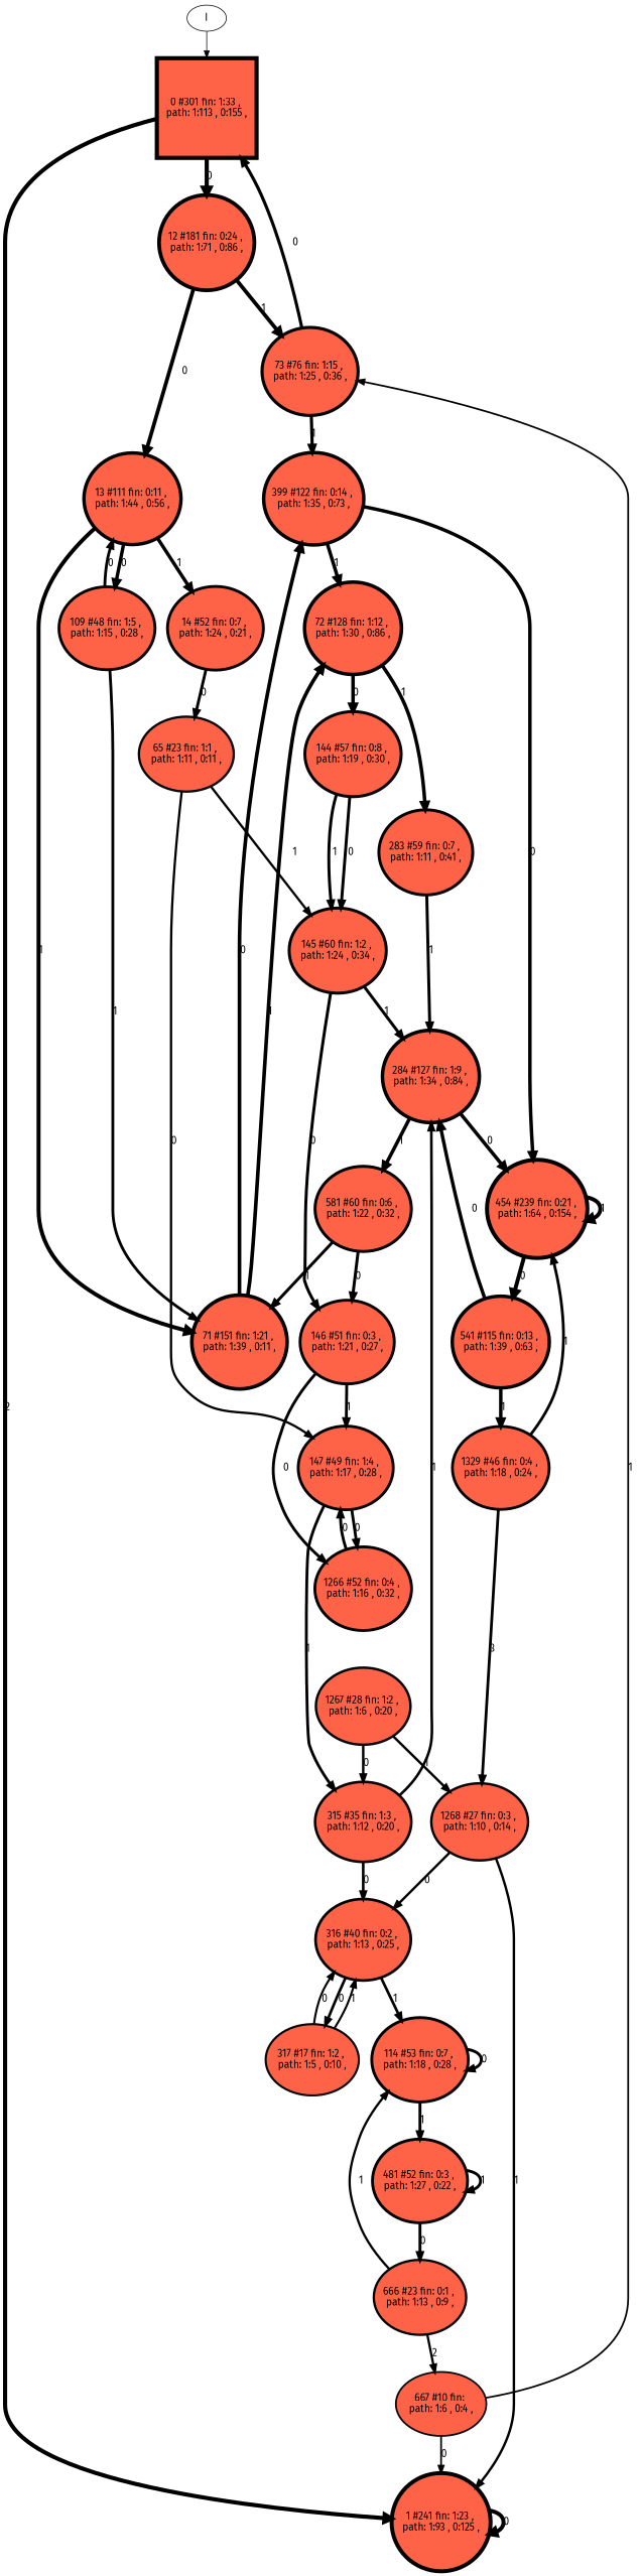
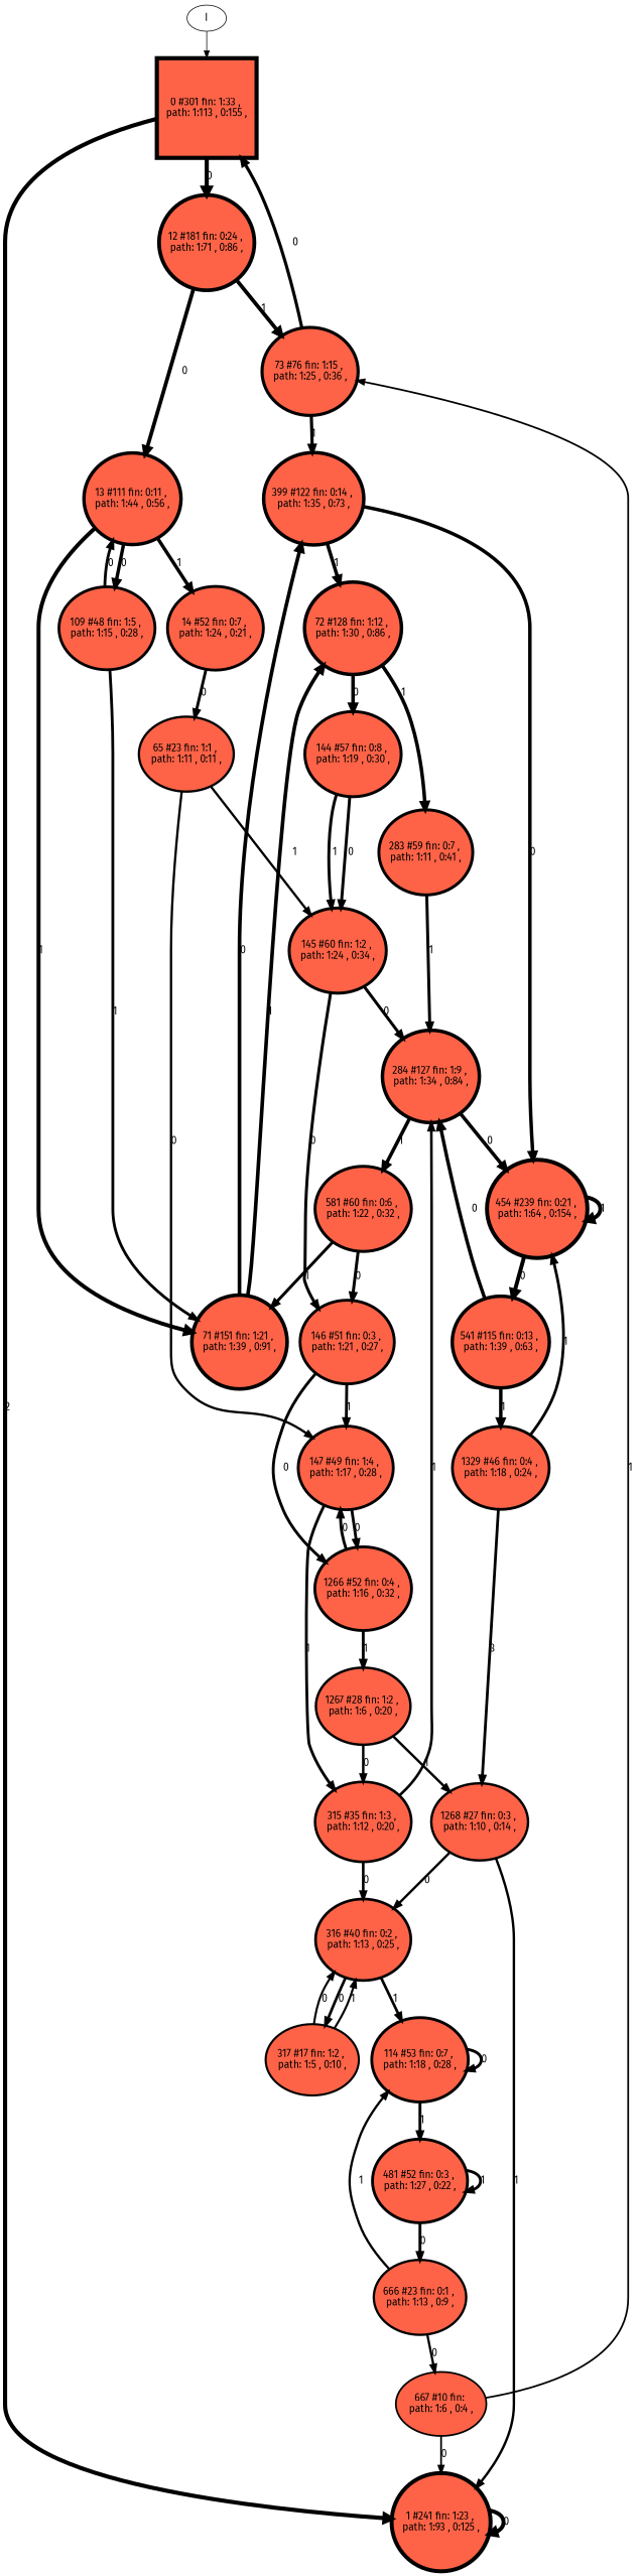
  digraph {
    fontname="Fira Sans"
    node [fillcolor=tomato fontname="Fira Sans" penwidth=3.97029 style=filled]
    edge [fontname="Fira Sans" penwidth=3.97029]
    n1 [height=1.90366 label="0 #301 fin: 1:33 , \n path: 1:113 , 0:155 , " penwidth=5.71043 shape=box width=1.90366]
    n2 [height=1.8701 label="1 #241 fin: 1:23 , \n path: 1:93 , 0:125 , " penwidth=5.48894 width=1.8701]
    n3 [height=1.8252 label="12 #181 fin: 0:24 , \n path: 1:71 , 0:86 , " penwidth=5.20401 width=1.8252]
    n4 [height=1.67594 label="73 #76 fin: 1:15 , \n path: 1:25 , 0:36 , " penwidth=4.34381 width=1.67594]
    n5 [height=1.74371 label="13 #111 fin: 0:11 , \n path: 1:44 , 0:56 , " penwidth=4.7185 width=1.74371]
    I [fillcolor="" penwidth="" style=""]
-   n7 [height=1.79573 label="71 #151 fin: 1:21 , \n path: 1:39 , 0:11 , " penwidth=5.02388 width=1.79573]
+   n7 [height=1.79573 label="71 #151 fin: 1:21 , \n path: 1:39 , 0:91 , " penwidth=5.02388 width=1.79573]
    n8 [height=1.76812 label="72 #128 fin: 1:12 , \n path: 1:30 , 0:86 , " penwidth=4.85981 width=1.76812]
    n9 [height=1.75996 label="399 #122 fin: 0:14 , \n path: 1:35 , 0:73 , " penwidth=4.81218 width=1.75996]
    n10 [height=1.60348 label="14 #52 fin: 0:7 , \n path: 1:24 , 0:21 , " width=1.60348]
    n11 [height=1.58756 label="109 #48 fin: 1:5 , \n path: 1:15 , 0:28 , " penwidth=3.89182 width=1.58756]
    n12 [height=1.62813 label="283 #59 fin: 0:7 , \n path: 1:11 , 0:41 , " penwidth=4.09434 width=1.62813]
    n13 [height=1.62145 label="144 #57 fin: 0:8 , \n path: 1:19 , 0:30 , " penwidth=4.06044 width=1.62145]
    n14 [height=1.86882 label="454 #239 fin: 0:21 , \n path: 1:64 , 0:154 , " penwidth=5.48064 width=1.86882]
    n15 [height=1.42985 label="65 #23 fin: 1:1 , \n path: 1:11 , 0:11 , " penwidth=3.17805 width=1.42985]
    n16 [height=1.76679 label="284 #127 fin: 1:9 , \n path: 1:34 , 0:84 , " penwidth=4.85203 width=1.76679]
    n17 [height=1.63137 label="145 #60 fin: 1:2 , \n path: 1:24 , 0:34 , " penwidth=4.11087 width=1.63137]
    n18 [height=1.74982 label="541 #115 fin: 0:13 , \n path: 1:39 , 0:63 , " penwidth=4.75359 width=1.74982]
    n19 [height=1.59169 label="147 #49 fin: 1:4 , \n path: 1:17 , 0:28 , " penwidth=3.91202 width=1.59169]
    n20 [height=1.63137 label="581 #60 fin: 0:6 , \n path: 1:22 , 0:32 , " penwidth=4.11087 width=1.63137]
    n21 [height=1.59964 label="146 #51 fin: 0:3 , \n path: 1:21 , 0:27 , " penwidth=3.95124 width=1.59964]
    n22 [height=1.57901 label="1329 #46 fin: 0:4 , \n path: 1:18 , 0:24 , " penwidth=3.85015 width=1.57901]
    n23 [height=1.60348 label="1266 #52 fin: 0:4 , \n path: 1:16 , 0:32 , " width=1.60348]
    n24 [height=1.52247 label="315 #35 fin: 1:3 , \n path: 1:12 , 0:20 , " penwidth=3.58352 width=1.52247]
    n25 [height=1.46608 label="1268 #27 fin: 0:3 , \n path: 1:10 , 0:14 , " penwidth=3.3322 width=1.46608]
    n26 [height=1.47414 label="1267 #28 fin: 1:2 , \n path: 1:6 , 0:20 , " penwidth=3.3673 width=1.47414]
    n27 [height=1.55045 label="316 #40 fin: 0:2 , \n path: 1:13 , 0:25 , " penwidth=3.71357 width=1.55045]
    n28 [height=1.60723 label="114 #53 fin: 0:7 , \n path: 1:18 , 0:28 , " penwidth=3.98898 width=1.60723]
    n29 [height=1.3585 label="317 #17 fin: 1:2 , \n path: 1:5 , 0:10 , " penwidth=2.89037 width=1.3585]
    n30 [height=1.60348 label="481 #52 fin: 0:3 , \n path: 1:27 , 0:22 , " width=1.60348]
    n31 [height=1.42985 label="666 #23 fin: 0:1 , \n path: 1:13 , 0:9 , " penwidth=3.17805 width=1.42985]
    n32 [height=1.22316 label="667 #10 fin: \n path: 1:6 , 0:4 , " penwidth=2.3979 width=1.22316]
    n1 -> n2 [label="2 " penwidth=5.71043]
    n1 -> n3 [label="0 " penwidth=5.71043]
    n2 -> n2 [label="0 " penwidth=5.48894]
    n3 -> n4 [label="1 " penwidth=5.20401]
    n3 -> n5 [label="0 " penwidth=5.20401]
    n4 -> n1 [label="0 " penwidth=4.34381]
    n4 -> n9 [label="1 " penwidth=4.34381]
    n5 -> n7 [label="1 " penwidth=5.48894]
    n5 -> n10 [label="1 " penwidth=4.7185]
    n5 -> n11 [label="0 " penwidth=4.7185]
    I -> n1 [penwidth=""]
    n7 -> n8 [label="1 " penwidth=5.02388]
    n7 -> n9 [label="0 " penwidth=5.02388]
    n8 -> n12 [label="1 " penwidth=4.85981]
    n8 -> n13 [label="0 " penwidth=4.85981]
    n9 -> n8 [label="1 " penwidth=4.81218]
    n9 -> n14 [label="0 " penwidth=4.81218]
    n10 -> n15 [label="0 "]
    n11 -> n5 [label="0 " penwidth=3.89182]
    n11 -> n7 [label="1 " penwidth=3.89182]
    n12 -> n16 [label="1 " penwidth=4.09434]
    n13 -> n17 [label="1 " penwidth=4.06044]
    n13 -> n17 [label="0 " penwidth=4.06044]
    n14 -> n14 [label="1 " penwidth=5.48064]
    n14 -> n18 [label="0 " penwidth=5.48064]
    n15 -> n17 [label="1 " penwidth=3.17805]
    n15 -> n19 [label="0 " penwidth=3.17805]
    n16 -> n14 [label="0 " penwidth=4.85203]
    n16 -> n20 [label="1 " penwidth=4.85203]
-   n17 -> n16 [label="1 " penwidth=4.11087]
+   n17 -> n16 [label="0 " penwidth=4.11087]
    n17 -> n21 [label="0 " penwidth=4.11087]
    n18 -> n16 [label="0 " penwidth=4.75359]
    n18 -> n22 [label="1 " penwidth=4.75359]
    n19 -> n23 [label="0 " penwidth=3.91202]
    n19 -> n24 [label="1 " penwidth=3.91202]
    n20 -> n7 [label="1 " penwidth=4.11087]
    n20 -> n21 [label="0 " penwidth=4.11087]
    n21 -> n19 [label="1 " penwidth=3.95124]
    n21 -> n23 [label="0 " penwidth=3.95124]
    n22 -> n14 [label="1 " penwidth=3.85015]
    n22 -> n25 [label="3 " penwidth=3.85015]
    n23 -> n19 [label="0 "]
+   n23 -> n26 [label="1 "]
    n24 -> n16 [label="1 " penwidth=3.58352]
    n24 -> n27 [label="0 " penwidth=3.58352]
    n25 -> n2 [label="1 " penwidth=3.3322]
    n25 -> n27 [label="0 " penwidth=3.3322]
    n26 -> n24 [label="0 " penwidth=3.3673]
    n26 -> n25 [label="1 " penwidth=3.3673]
    n27 -> n28 [label="1 " penwidth=3.71357]
    n27 -> n29 [label="0 " penwidth=3.71357]
    n28 -> n28 [label="0 " penwidth=3.98898]
    n28 -> n30 [label="1 " penwidth=3.98898]
    n29 -> n27 [label="1 " penwidth=2.89037]
    n29 -> n27 [label="0 " penwidth=2.89037]
    n30 -> n30 [label="1 "]
    n30 -> n31 [label="0 "]
    n31 -> n28 [label="1 " penwidth=3.17805]
-   n31 -> n32 [label="2 " penwidth=3.17805]
+   n31 -> n32 [label="0 " penwidth=3.17805]
    n32 -> n2 [label="0 " penwidth=2.3979]
    n32 -> n4 [label="1 " penwidth=2.3979]
  }
